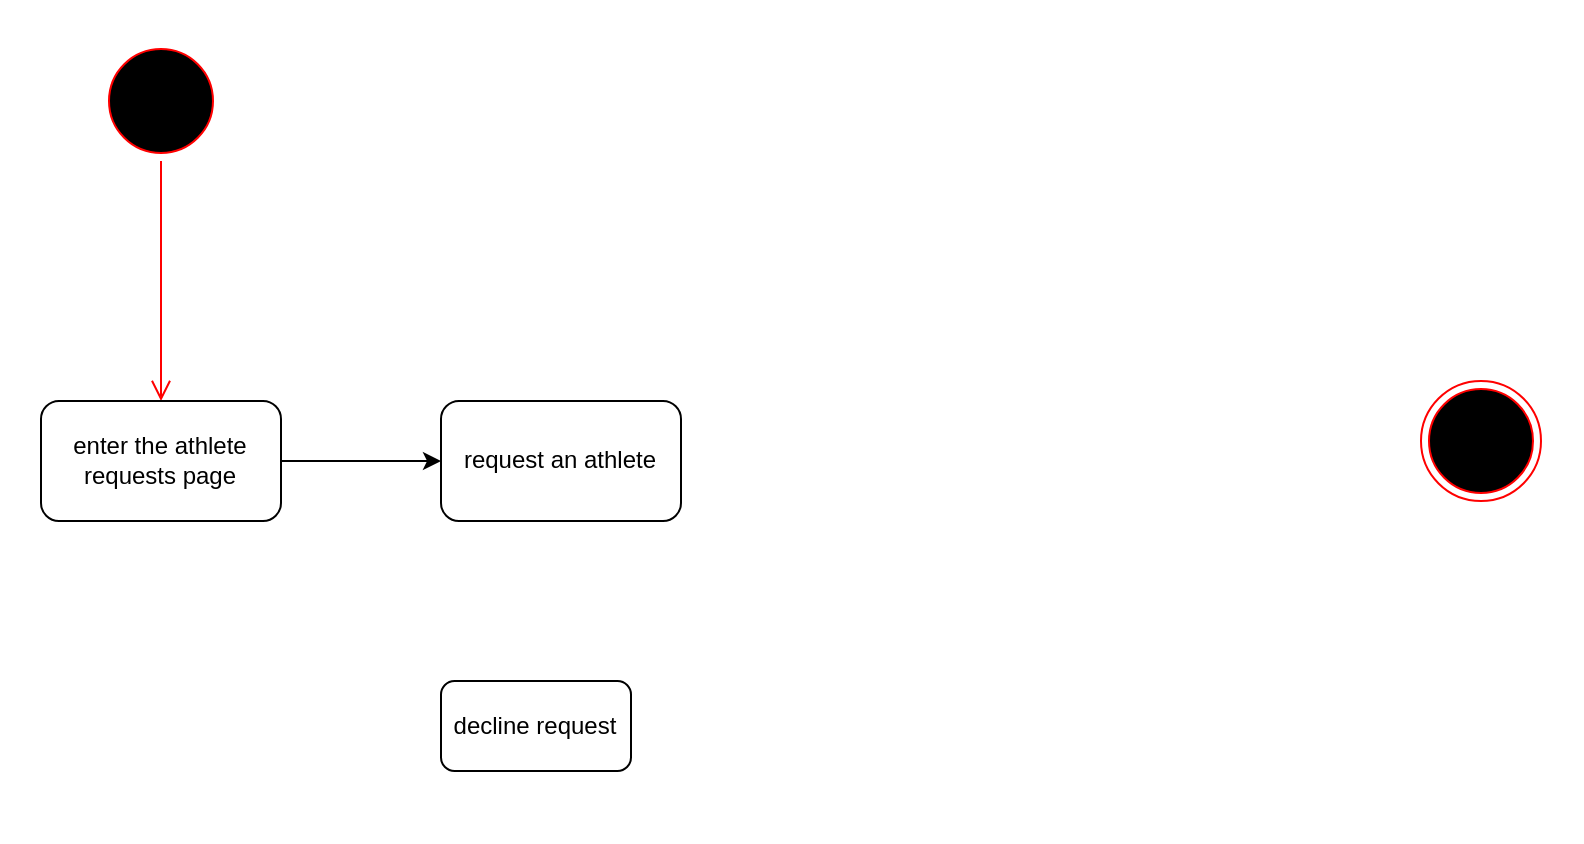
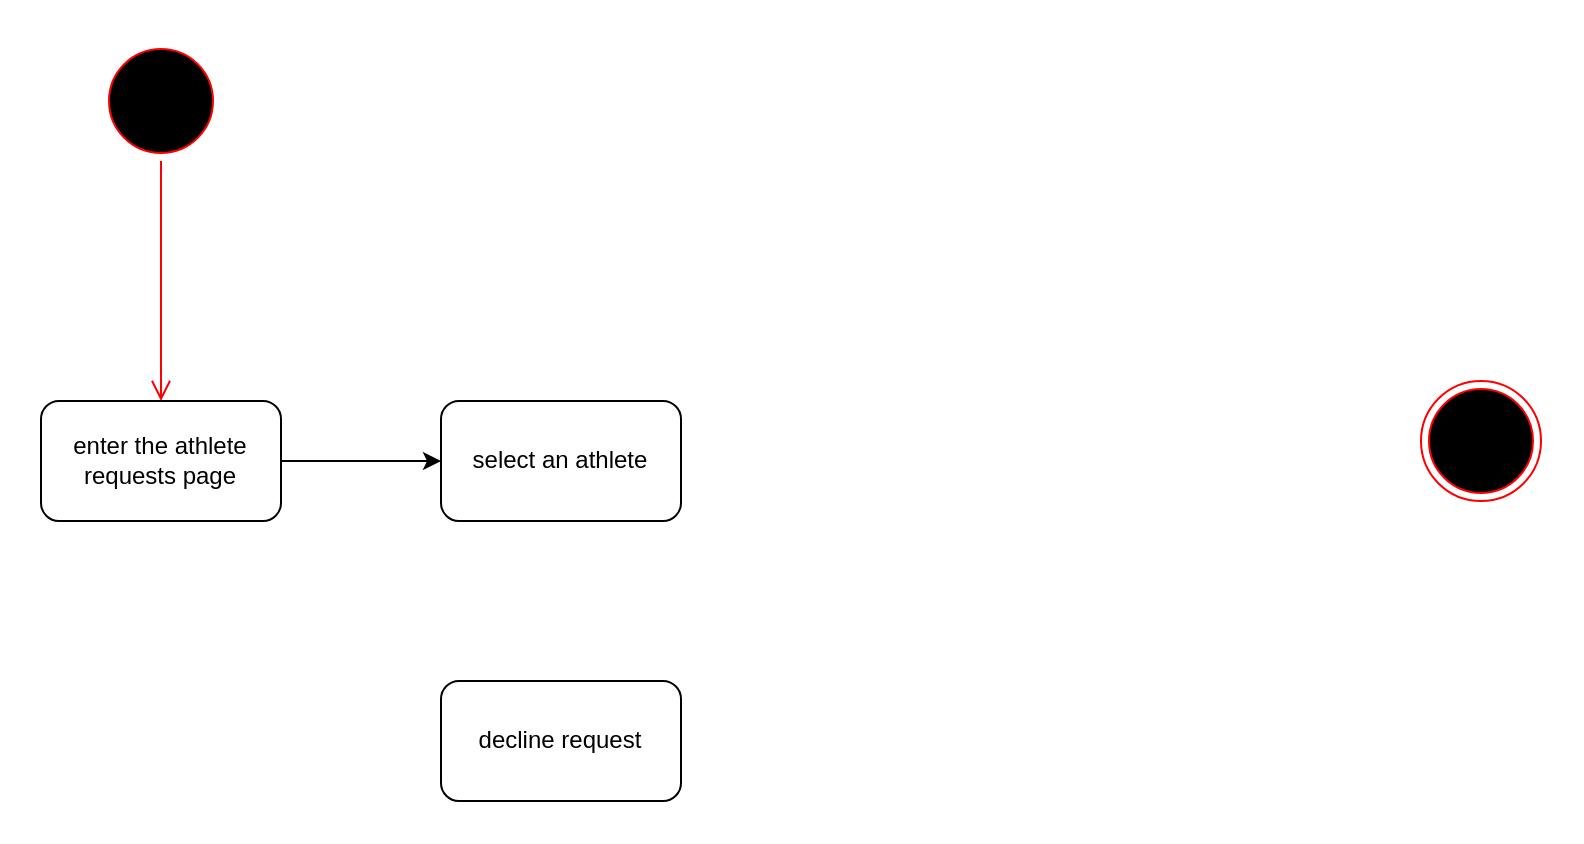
  <mxCell id="0" />
  <mxCell id="1" parent="0" />
  <mxCell id="2" value="" style="ellipse;html=1;shape=startState;fillColor=#000000;strokeColor=#ff0000;" vertex="1" parent="1"><mxGeometry x="50" y="20" width="60" height="60" as="geometry" /></mxCell>
  <mxCell id="3" value="" style="edgeStyle=orthogonalEdgeStyle;html=1;verticalAlign=bottom;endArrow=open;endSize=8;strokeColor=#ff0000;" edge="1" source="2" parent="1"><mxGeometry relative="1" as="geometry"><mxPoint x="80" y="200" as="targetPoint" /><Array as="points"><mxPoint x="80" y="140" /></Array></mxGeometry></mxCell>
  <mxCell id="4" value="" style="ellipse;html=1;shape=endState;fillColor=#000000;strokeColor=#ff0000;" vertex="1" parent="1"><mxGeometry x="710" y="190" width="60" height="60" as="geometry" /></mxCell>
  <mxCell id="5" style="edgeStyle=orthogonalEdgeStyle;rounded=0;orthogonalLoop=1;jettySize=auto;html=1;" edge="1" parent="1" source="6"><mxGeometry relative="1" as="geometry"><mxPoint x="220" y="230" as="targetPoint" /></mxGeometry></mxCell>
  <mxCell id="6" value="enter the athlete requests page" style="rounded=1;whiteSpace=wrap;html=1;" vertex="1" parent="1"><mxGeometry x="20" y="200" width="120" height="60" as="geometry" /></mxCell>
- <mxCell id="7" value="request an athlete" style="rounded=1;whiteSpace=wrap;html=1;" vertex="1" parent="1"><mxGeometry x="220" y="200" width="120" height="60" as="geometry" /></mxCell>
- <mxCell id="8" value="decline request" style="rounded=1;whiteSpace=wrap;html=1;" vertex="1" parent="1"><mxGeometry x="220" y="340" width="95" height="45" as="geometry" /></mxCell>
+ <mxCell id="7" value="select an athlete" style="rounded=1;whiteSpace=wrap;html=1;" vertex="1" parent="1"><mxGeometry x="220" y="200" width="120" height="60" as="geometry" /></mxCell>
+ <mxCell id="8" value="decline request" style="rounded=1;whiteSpace=wrap;html=1;" vertex="1" parent="1"><mxGeometry x="220" y="340" width="120" height="60" as="geometry" /></mxCell>
